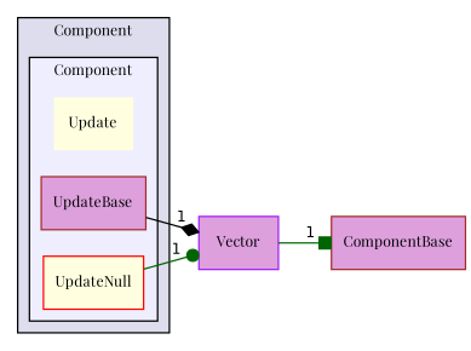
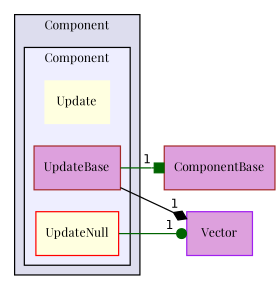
  digraph {
    compound=true
    fontname="Playfair Display"
    rankdir=LR
    node [color=brown fillcolor=plum fontname="Playfair Display" fontsize=10 shape=box style=filled]
    edge [color=darkgreen fontname="Playfair Display" headlabel=1 labeldistance=1.5 labelfontname=Helvetica labelfontsize=10]
    n1 [fillcolor=lightyellow label=Update shape=plaintext]
    n2 [label=UpdateBase]
    n3 [color=red fillcolor=lightyellow label=UpdateNull]
    n4 [label=ComponentBase]
    n5 [color=purple label=Vector]
    subgraph cluster_1 {
      bgcolor="#ddddee"
      fontsize=10
      label=Component
      pencolor=black
      subgraph cluster_2 {
        bgcolor="#eeeeff"
        fontsize=10
        label=Component
        pencolor=black
        n1
        n2
        n3
      }
    }
-   n5 -> n4 [arrowhead=box]
+   n2 -> n4 [arrowhead=box]
    n2 -> n5 [arrowhead=diamond color=black]
    n3 -> n5 [arrowhead=dot]
  }
